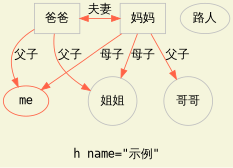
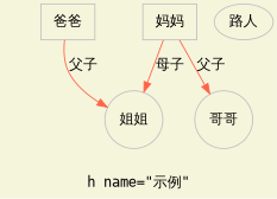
  digraph {
    bgcolor=beige
    fontname="DejaVu Sans Mono"
    label=<h name="示例">
    node [color=grey fontname="DejaVu Sans Mono"]
    edge [color="#FF6347" fontname="DejaVu Sans Mono"]
    n1 [label="哥哥" shape=circle]
    n2 [label="姐姐" shape=circle]
-   me [color="#FF6347"]
    n4 [label="爸爸" shape=box]
    n5 [label="妈妈" shape=box]
    n6 [label="路人"]
    subgraph sub_1 {
      n1
      n2
-     me
    }
    subgraph sub_2 {
      rank=same
      n4
      n5
    }
    subgraph sub_3 {
      rank=same
      n1
      n2
-     me
    }
    n4 -> n2 [label="父子"]
-   n4 -> me [label="父子"]
-   n4 -> n5 [dir=both label="夫妻"]
    n5 -> n1 [label="父子"]
    n5 -> n2 [label="母子"]
-   n5 -> me [label="母子"]
  }
